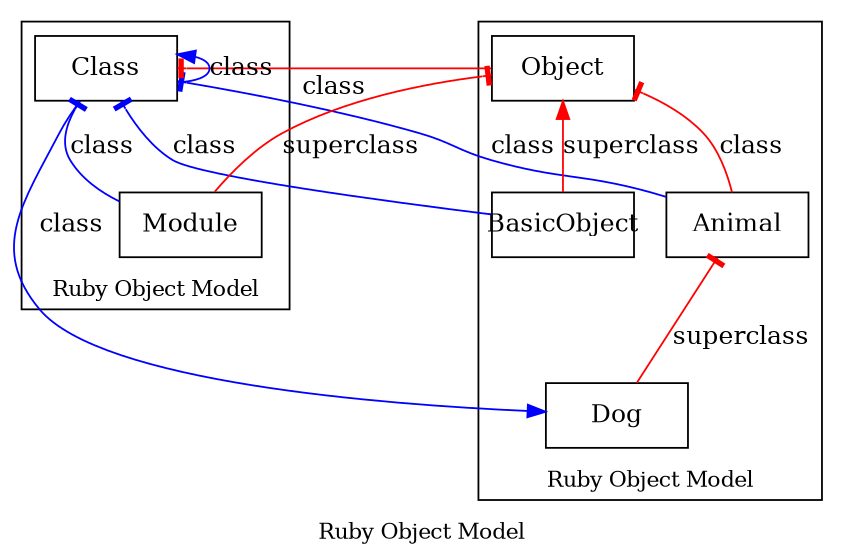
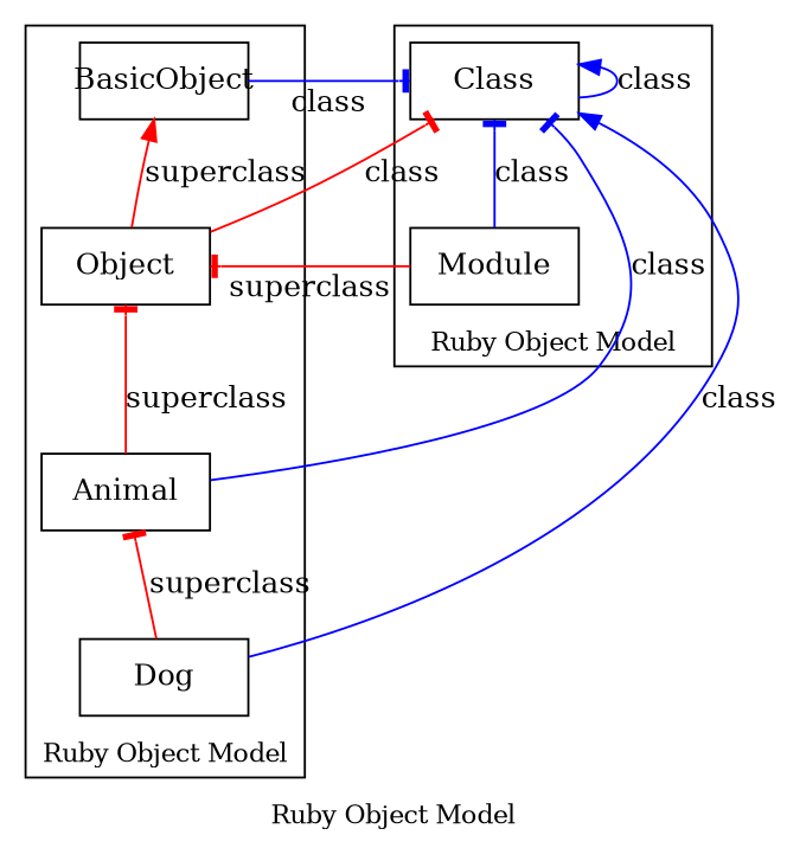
  digraph {
    fontsize=12
    label="Ruby Object Model"
    rankdir=BT
    node [fixedsize=true shape=box]
    edge [arrowhead=tee color=red]
    Animal [width=1.1]
    Dog [width=1.1]
    Object [width=1.1]
    BasicObject [width=1.1]
    Class [width=1.1]
    Module [width=1.1]
    subgraph cluster_1 {
      Animal
      Dog
      Object
      BasicObject
    }
    subgraph cluster_2 {
      Class
      Module
    }
-   Animal -> Object [label=class]
+   Animal -> Object [label=superclass]
    Animal -> Class [color=blue label=class]
    Dog -> Animal [label=superclass]
-   Class -> Dog [arrowhead=normal color=blue label=class]
-   BasicObject -> Object [arrowhead=normal label=superclass]
+   Dog -> Class [arrowhead=normal color=blue label=class]
+   Object -> BasicObject [arrowhead=normal label=superclass]
    Object -> Class [label=class]
    BasicObject -> Class [color=blue label=class]
    Class -> Class [arrowhead=normal color=blue label=class]
    Module -> Object [label=superclass]
    Module -> Class [color=blue label=class]
  }
